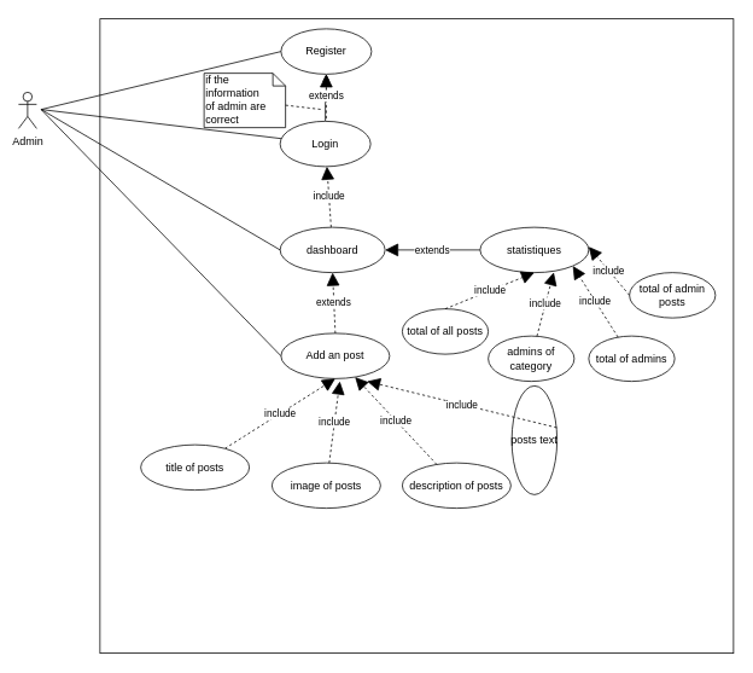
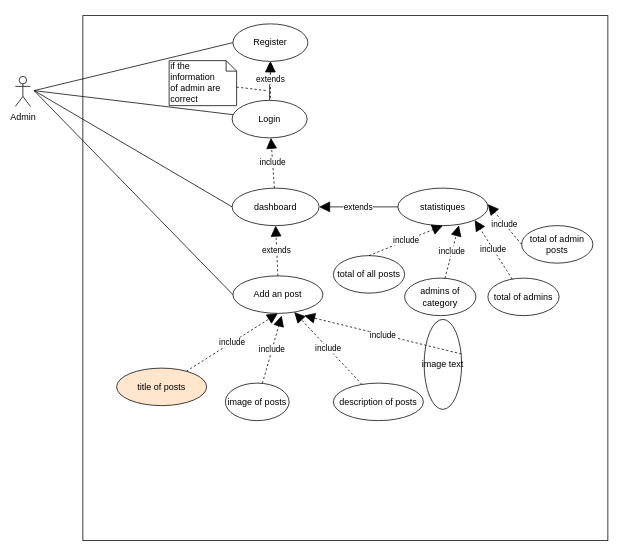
  <mxCell id="0" />
  <mxCell id="1" parent="0" />
  <mxCell id="2" value="Admin" style="shape=umlActor;verticalLabelPosition=bottom;labelBackgroundColor=#ffffff;verticalAlign=top;html=1;outlineConnect=0;" parent="1" vertex="1"><mxGeometry x="20" y="101" width="20" height="40" as="geometry" /></mxCell>
  <mxCell id="3" value="" style="whiteSpace=wrap;html=1;aspect=fixed;" parent="1" vertex="1"><mxGeometry x="110" y="20" width="700" height="700" as="geometry" /></mxCell>
  <mxCell id="4" value="" style="ellipse;whiteSpace=wrap;html=1;" parent="1" vertex="1"><mxGeometry x="310" y="31" width="100" height="50" as="geometry" /></mxCell>
  <mxCell id="5" value="Register" style="text;html=1;strokeColor=none;fillColor=none;align=center;verticalAlign=middle;whiteSpace=wrap;rounded=0;" parent="1" vertex="1"><mxGeometry x="340" y="46" width="40" height="20" as="geometry" /></mxCell>
  <mxCell id="6" value="" style="edgeStyle=orthogonalEdgeStyle;rounded=0;orthogonalLoop=1;jettySize=auto;html=1;endArrow=block;endFill=1;" parent="1" source="7" target="4" edge="1"><mxGeometry relative="1" as="geometry" /></mxCell>
  <mxCell id="7" value="Login" style="ellipse;whiteSpace=wrap;html=1;" parent="1" vertex="1"><mxGeometry x="309" y="133" width="100" height="50" as="geometry" /></mxCell>
  <mxCell id="8" value="" style="endArrow=none;html=1;entryX=0;entryY=0.5;entryDx=0;entryDy=0;" parent="1" target="4" edge="1"><mxGeometry width="50" height="50" relative="1" as="geometry"><mxPoint x="45" y="120" as="sourcePoint" /><mxPoint x="145" y="170" as="targetPoint" /></mxGeometry></mxCell>
  <mxCell id="9" value="" style="endArrow=none;html=1;" parent="1" target="7" edge="1"><mxGeometry width="50" height="50" relative="1" as="geometry"><mxPoint x="45" y="120" as="sourcePoint" /><mxPoint x="275" y="170" as="targetPoint" /></mxGeometry></mxCell>
  <mxCell id="10" value="statistiques" style="ellipse;whiteSpace=wrap;html=1;" parent="1" vertex="1"><mxGeometry x="530" y="250" width="120" height="50" as="geometry" /></mxCell>
  <mxCell id="11" value="Add an post" style="ellipse;whiteSpace=wrap;html=1;" parent="1" vertex="1"><mxGeometry x="310" y="367" width="120" height="50" as="geometry" /></mxCell>
  <mxCell id="12" value="include" style="endArrow=block;endSize=12;dashed=1;html=1;endFill=1;" parent="1" source="13" target="7" edge="1"><mxGeometry width="160" relative="1" as="geometry"><mxPoint x="384.164" y="275.099" as="sourcePoint" /><mxPoint x="419" y="238" as="targetPoint" /></mxGeometry></mxCell>
  <mxCell id="13" value="dashboard" style="ellipse;whiteSpace=wrap;html=1;" parent="1" vertex="1"><mxGeometry x="309" y="250" width="116" height="50" as="geometry" /></mxCell>
  <mxCell id="14" value="extends" style="endArrow=block;endSize=12;dashed=0;html=1;endFill=1;entryX=1;entryY=0.5;entryDx=0;entryDy=0;exitX=0;exitY=0.5;exitDx=0;exitDy=0;" parent="1" source="10" target="13" edge="1"><mxGeometry width="160" relative="1" as="geometry"><mxPoint x="517.637" y="275.007" as="sourcePoint" /><mxPoint x="512.428" y="207.99" as="targetPoint" /><Array as="points"><mxPoint x="485" y="275" /></Array></mxGeometry></mxCell>
  <mxCell id="15" value="extends" style="endArrow=block;endSize=12;dashed=1;html=1;endFill=1;entryX=0.5;entryY=1;entryDx=0;entryDy=0;exitX=0.5;exitY=0;exitDx=0;exitDy=0;" parent="1" source="11" target="13" edge="1"><mxGeometry width="160" relative="1" as="geometry"><mxPoint x="365" y="370" as="sourcePoint" /><mxPoint x="405" y="315" as="targetPoint" /><Array as="points" /></mxGeometry></mxCell>
  <mxCell id="16" value="" style="endArrow=none;html=1;exitX=0;exitY=0.5;exitDx=0;exitDy=0;" parent="1" source="13" edge="1"><mxGeometry width="50" height="50" relative="1" as="geometry"><mxPoint x="185" y="315" as="sourcePoint" /><mxPoint x="45" y="120" as="targetPoint" /></mxGeometry></mxCell>
  <mxCell id="17" value="" style="endArrow=none;html=1;exitX=0;exitY=0.5;exitDx=0;exitDy=0;" parent="1" source="11" edge="1"><mxGeometry width="50" height="50" relative="1" as="geometry"><mxPoint x="145" y="310" as="sourcePoint" /><mxPoint x="45" y="120" as="targetPoint" /></mxGeometry></mxCell>
  <mxCell id="18" value="total of all posts" style="ellipse;whiteSpace=wrap;html=1;" parent="1" vertex="1"><mxGeometry x="444" y="340" width="95" height="50" as="geometry" /></mxCell>
  <mxCell id="19" value="admins of category" style="ellipse;whiteSpace=wrap;html=1;" parent="1" vertex="1"><mxGeometry x="539" y="370" width="95" height="50" as="geometry" /></mxCell>
  <mxCell id="20" value="total of admins" style="ellipse;whiteSpace=wrap;html=1;" parent="1" vertex="1"><mxGeometry x="650" y="370" width="95" height="50" as="geometry" /></mxCell>
  <mxCell id="21" value="include" style="endArrow=block;endSize=12;dashed=1;html=1;endFill=1;entryX=0.678;entryY=0.992;entryDx=0;entryDy=0;entryPerimeter=0;" parent="1" source="19" target="10" edge="1"><mxGeometry width="160" relative="1" as="geometry"><mxPoint x="451.5" y="370" as="sourcePoint" /><mxPoint x="448.5" y="303" as="targetPoint" /><Array as="points" /></mxGeometry></mxCell>
  <mxCell id="22" value="include" style="endArrow=block;endSize=12;dashed=1;html=1;endFill=1;entryX=0.5;entryY=1;entryDx=0;entryDy=0;exitX=0.5;exitY=0;exitDx=0;exitDy=0;" parent="1" source="18" target="10" edge="1"><mxGeometry width="160" relative="1" as="geometry"><mxPoint x="488" y="370" as="sourcePoint" /><mxPoint x="485" y="303" as="targetPoint" /><Array as="points" /></mxGeometry></mxCell>
  <mxCell id="23" value="include" style="endArrow=block;endSize=12;dashed=1;html=1;endFill=1;entryX=1;entryY=1;entryDx=0;entryDy=0;" parent="1" source="20" target="10" edge="1"><mxGeometry width="160" relative="1" as="geometry"><mxPoint x="770" y="347" as="sourcePoint" /><mxPoint x="767" y="280" as="targetPoint" /><Array as="points" /></mxGeometry></mxCell>
  <mxCell id="24" value="include" style="endArrow=block;endSize=12;dashed=1;html=1;endFill=1;entryX=0.5;entryY=1;entryDx=0;entryDy=0;" parent="1" source="25" target="11" edge="1"><mxGeometry width="160" relative="1" as="geometry"><mxPoint x="354" y="506" as="sourcePoint" /><mxPoint x="440" y="436" as="targetPoint" /><Array as="points" /></mxGeometry></mxCell>
- <mxCell id="25" value="title of posts" style="ellipse;whiteSpace=wrap;html=1;" parent="1" vertex="1"><mxGeometry x="155" y="490" width="120" height="50" as="geometry" /></mxCell>
+ <mxCell id="25" value="title of posts" style="ellipse;whiteSpace=wrap;html=1;fillColor=#ffe6cc;" parent="1" vertex="1"><mxGeometry x="155" y="490" width="120" height="50" as="geometry" /></mxCell>
  <mxCell id="26" value="description of posts" style="ellipse;whiteSpace=wrap;html=1;" parent="1" vertex="1"><mxGeometry x="444" y="510" width="120" height="50" as="geometry" /></mxCell>
- <mxCell id="27" value="posts&amp;nbsp;text" style="ellipse;whiteSpace=wrap;html=1;direction=south;" parent="1" vertex="1"><mxGeometry x="565" y="425" width="50" height="120" as="geometry" /></mxCell>
+ <mxCell id="27" value="image&amp;nbsp;text" style="ellipse;whiteSpace=wrap;html=1;direction=south;" parent="1" vertex="1"><mxGeometry x="565" y="425" width="50" height="120" as="geometry" /></mxCell>
  <mxCell id="28" value="include" style="endArrow=block;endSize=12;dashed=1;html=1;endFill=1;" parent="1" source="26" target="11" edge="1"><mxGeometry width="160" relative="1" as="geometry"><mxPoint x="319.072" y="528.297" as="sourcePoint" /><mxPoint x="400" y="420" as="targetPoint" /><Array as="points" /></mxGeometry></mxCell>
  <mxCell id="29" value="include" style="endArrow=block;endSize=12;dashed=1;html=1;endFill=1;entryX=0.792;entryY=1.06;entryDx=0;entryDy=0;entryPerimeter=0;exitX=0.384;exitY=0.005;exitDx=0;exitDy=0;exitPerimeter=0;" parent="1" source="27" target="11" edge="1"><mxGeometry width="160" relative="1" as="geometry"><mxPoint x="483.431" y="527.15" as="sourcePoint" /><mxPoint x="456.626" y="426.847" as="targetPoint" /><Array as="points" /></mxGeometry></mxCell>
  <mxCell id="30" value="extends" style="endArrow=block;endSize=12;dashed=1;html=1;endFill=1;entryX=0.5;entryY=1;entryDx=0;entryDy=0;" parent="1" target="4" edge="1"><mxGeometry width="160" relative="1" as="geometry"><mxPoint x="360" y="130" as="sourcePoint" /><mxPoint x="345" y="70" as="targetPoint" /></mxGeometry></mxCell>
  <mxCell id="31" value="if the&amp;nbsp;&lt;br&gt;information&lt;br&gt;of admin are correct" style="shape=note;whiteSpace=wrap;html=1;size=14;verticalAlign=top;align=left;spacingTop=-6;" parent="1" vertex="1"><mxGeometry x="225" y="80" width="90" height="60" as="geometry" /></mxCell>
  <mxCell id="32" value="" style="endArrow=none;dashed=1;html=1;" parent="1" source="31" edge="1"><mxGeometry width="50" height="50" relative="1" as="geometry"><mxPoint x="315" y="170" as="sourcePoint" /><mxPoint x="355" y="120" as="targetPoint" /></mxGeometry></mxCell>
- <mxCell id="33" value="image&amp;nbsp;of posts" style="ellipse;whiteSpace=wrap;html=1;" parent="1" vertex="1"><mxGeometry x="300" y="510" width="120" height="50" as="geometry" /></mxCell>
+ <mxCell id="33" value="image&amp;nbsp;of posts" style="ellipse;whiteSpace=wrap;html=1;" parent="1" vertex="1"><mxGeometry x="300" y="510" width="85" height="50" as="geometry" /></mxCell>
  <mxCell id="34" value="include" style="endArrow=block;endSize=12;dashed=1;html=1;endFill=1;" parent="1" source="33" edge="1"><mxGeometry width="160" relative="1" as="geometry"><mxPoint x="465.275" y="516.436" as="sourcePoint" /><mxPoint x="375.002" y="419.998" as="targetPoint" /><Array as="points" /></mxGeometry></mxCell>
  <mxCell id="35" value="total of admin posts" style="ellipse;whiteSpace=wrap;html=1;" parent="1" vertex="1"><mxGeometry x="695" y="300" width="95" height="50" as="geometry" /></mxCell>
  <mxCell id="36" value="include" style="endArrow=block;endSize=12;dashed=1;html=1;endFill=1;entryX=1;entryY=1;entryDx=0;entryDy=0;exitX=0;exitY=0.5;exitDx=0;exitDy=0;" parent="1" source="35" edge="1"><mxGeometry width="160" relative="1" as="geometry"><mxPoint x="699.966" y="349.998" as="sourcePoint" /><mxPoint x="649.996" y="271.378" as="targetPoint" /><Array as="points" /></mxGeometry></mxCell>
